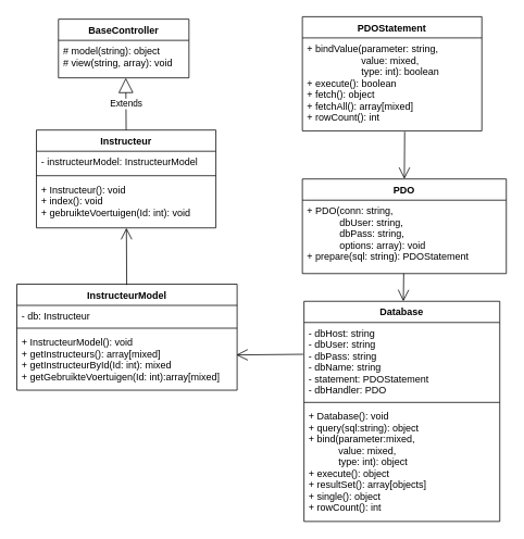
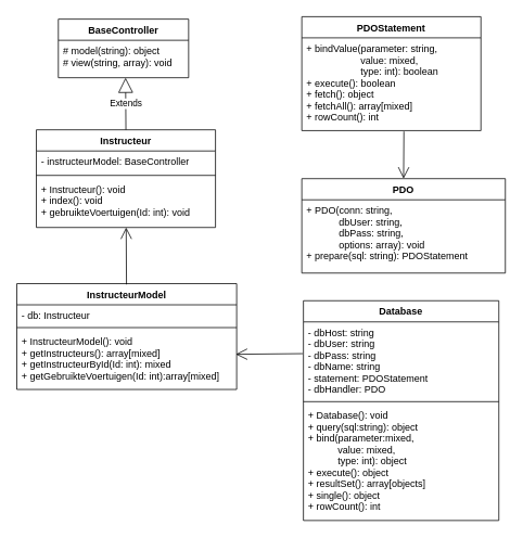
  <mxCell id="0" />
  <mxCell id="1" parent="0" />
  <mxCell id="2" value="Instructeur" style="swimlane;fontStyle=1;align=center;verticalAlign=top;childLayout=stackLayout;horizontal=1;startSize=26;horizontalStack=0;resizeParent=1;resizeParentMax=0;resizeLast=0;collapsible=1;marginBottom=0;" parent="1" vertex="1"><mxGeometry x="44" y="159" width="220" height="120" as="geometry" /></mxCell>
- <mxCell id="3" value="- instructeurModel: InstructeurModel" style="text;strokeColor=none;fillColor=none;align=left;verticalAlign=top;spacingLeft=4;spacingRight=4;overflow=hidden;rotatable=0;points=[[0,0.5],[1,0.5]];portConstraint=eastwest;" parent="2" vertex="1"><mxGeometry y="26" width="220" height="26" as="geometry" /></mxCell>
+ <mxCell id="3" value="- instructeurModel: BaseController" style="text;strokeColor=none;fillColor=none;align=left;verticalAlign=top;spacingLeft=4;spacingRight=4;overflow=hidden;rotatable=0;points=[[0,0.5],[1,0.5]];portConstraint=eastwest;" parent="2" vertex="1"><mxGeometry y="26" width="220" height="26" as="geometry" /></mxCell>
  <mxCell id="4" value="" style="line;strokeWidth=1;fillColor=none;align=left;verticalAlign=middle;spacingTop=-1;spacingLeft=3;spacingRight=3;rotatable=0;labelPosition=right;points=[];portConstraint=eastwest;strokeColor=inherit;" parent="2" vertex="1"><mxGeometry y="52" width="220" height="8" as="geometry" /></mxCell>
  <mxCell id="5" value="+ Instructeur(): void&#10;+ index(): void&#10;+ gebruikteVoertuigen(Id: int): void&#10;" style="text;strokeColor=none;fillColor=none;align=left;verticalAlign=top;spacingLeft=4;spacingRight=4;overflow=hidden;rotatable=0;points=[[0,0.5],[1,0.5]];portConstraint=eastwest;" parent="2" vertex="1"><mxGeometry y="60" width="220" height="60" as="geometry" /></mxCell>
  <mxCell id="6" value="BaseController" style="swimlane;fontStyle=1;align=center;verticalAlign=top;childLayout=stackLayout;horizontal=1;startSize=26;horizontalStack=0;resizeParent=1;resizeParentMax=0;resizeLast=0;collapsible=1;marginBottom=0;" parent="1" vertex="1"><mxGeometry x="71" y="23" width="160" height="72" as="geometry" /></mxCell>
  <mxCell id="7" value="# model(string): object&#10;# view(string, array): void" style="text;strokeColor=none;fillColor=none;align=left;verticalAlign=top;spacingLeft=4;spacingRight=4;overflow=hidden;rotatable=0;points=[[0,0.5],[1,0.5]];portConstraint=eastwest;" parent="6" vertex="1"><mxGeometry y="26" width="160" height="46" as="geometry" /></mxCell>
  <mxCell id="8" value="InstructeurModel" style="swimlane;fontStyle=1;align=center;verticalAlign=top;childLayout=stackLayout;horizontal=1;startSize=26;horizontalStack=0;resizeParent=1;resizeParentMax=0;resizeLast=0;collapsible=1;marginBottom=0;" parent="1" vertex="1"><mxGeometry x="20" y="348" width="270" height="130" as="geometry" /></mxCell>
  <mxCell id="9" value="- db: Instructeur" style="text;strokeColor=none;fillColor=none;align=left;verticalAlign=top;spacingLeft=4;spacingRight=4;overflow=hidden;rotatable=0;points=[[0,0.5],[1,0.5]];portConstraint=eastwest;" parent="8" vertex="1"><mxGeometry y="26" width="270" height="24" as="geometry" /></mxCell>
  <mxCell id="10" value="" style="line;strokeWidth=1;fillColor=none;align=left;verticalAlign=middle;spacingTop=-1;spacingLeft=3;spacingRight=3;rotatable=0;labelPosition=right;points=[];portConstraint=eastwest;strokeColor=inherit;" parent="8" vertex="1"><mxGeometry y="50" width="270" height="8" as="geometry" /></mxCell>
  <mxCell id="11" value="+ InstructeurModel(): void&#10;+ getInstructeurs(): array[mixed]&#10;+ getInstructeurById(Id: int): mixed&#10;+ getGebruikteVoertuigen(Id: int):array[mixed]&#10;" style="text;strokeColor=none;fillColor=none;align=left;verticalAlign=top;spacingLeft=4;spacingRight=4;overflow=hidden;rotatable=0;points=[[0,0.5],[1,0.5]];portConstraint=eastwest;" parent="8" vertex="1"><mxGeometry y="58" width="270" height="72" as="geometry" /></mxCell>
  <mxCell id="12" value="Database" style="swimlane;fontStyle=1;align=center;verticalAlign=top;childLayout=stackLayout;horizontal=1;startSize=26;horizontalStack=0;resizeParent=1;resizeParentMax=0;resizeLast=0;collapsible=1;marginBottom=0;" parent="1" vertex="1"><mxGeometry x="372" y="369" width="240" height="270" as="geometry" /></mxCell>
  <mxCell id="13" value="- dbHost: string&#10;- dbUser: string&#10;- dbPass: string&#10;- dbName: string&#10;- statement: PDOStatement&#10;- dbHandler: PDO" style="text;strokeColor=none;fillColor=none;align=left;verticalAlign=top;spacingLeft=4;spacingRight=4;overflow=hidden;rotatable=0;points=[[0,0.5],[1,0.5]];portConstraint=eastwest;" parent="12" vertex="1"><mxGeometry y="26" width="240" height="94" as="geometry" /></mxCell>
  <mxCell id="14" value="" style="line;strokeWidth=1;fillColor=none;align=left;verticalAlign=middle;spacingTop=-1;spacingLeft=3;spacingRight=3;rotatable=0;labelPosition=right;points=[];portConstraint=eastwest;strokeColor=inherit;" parent="12" vertex="1"><mxGeometry y="120" width="240" height="8" as="geometry" /></mxCell>
  <mxCell id="15" value="+ Database(): void&#10;+ query(sql:string): object&#10;+ bind(parameter:mixed,&#10;           value: mixed,&#10;           type: int): object&#10;+ execute(): object&#10;+ resultSet(): array[objects]&#10;+ single(): object&#10;+ rowCount(): int" style="text;strokeColor=none;fillColor=none;align=left;verticalAlign=top;spacingLeft=4;spacingRight=4;overflow=hidden;rotatable=0;points=[[0,0.5],[1,0.5]];portConstraint=eastwest;" parent="12" vertex="1"><mxGeometry y="128" width="240" height="142" as="geometry" /></mxCell>
  <mxCell id="16" value="PDO" style="swimlane;fontStyle=1;align=center;verticalAlign=top;childLayout=stackLayout;horizontal=1;startSize=26;horizontalStack=0;resizeParent=1;resizeParentMax=0;resizeLast=0;collapsible=1;marginBottom=0;" parent="1" vertex="1"><mxGeometry x="370" y="219" width="250" height="116" as="geometry" /></mxCell>
  <mxCell id="17" value="+ PDO(conn: string,&#10;            dbUser: string,&#10;            dbPass: string,&#10;            options: array): void&#10;+ prepare(sql: string): PDOStatement" style="text;strokeColor=none;fillColor=none;align=left;verticalAlign=top;spacingLeft=4;spacingRight=4;overflow=hidden;rotatable=0;points=[[0,0.5],[1,0.5]];portConstraint=eastwest;" parent="16" vertex="1"><mxGeometry y="26" width="250" height="90" as="geometry" /></mxCell>
  <mxCell id="18" value="PDOStatement" style="swimlane;fontStyle=1;align=center;verticalAlign=top;childLayout=stackLayout;horizontal=1;startSize=26;horizontalStack=0;resizeParent=1;resizeParentMax=0;resizeLast=0;collapsible=1;marginBottom=0;" parent="1" vertex="1"><mxGeometry x="370" y="20" width="220" height="140" as="geometry" /></mxCell>
  <mxCell id="19" value="+ bindValue(parameter: string,&#10;                    value: mixed,&#10;                    type: int): boolean&#10;+ execute(): boolean&#10;+ fetch(): object&#10;+ fetchAll(): array[mixed]&#10;+ rowCount(): int" style="text;strokeColor=none;fillColor=none;align=left;verticalAlign=top;spacingLeft=4;spacingRight=4;overflow=hidden;rotatable=0;points=[[0,0.5],[1,0.5]];portConstraint=eastwest;" parent="18" vertex="1"><mxGeometry y="26" width="220" height="114" as="geometry" /></mxCell>
  <mxCell id="20" value="Extends" style="endArrow=block;endSize=16;endFill=0;html=1;rounded=0;exitX=0.5;exitY=0;exitDx=0;exitDy=0;" parent="1" source="2" edge="1"><mxGeometry width="160" relative="1" as="geometry"><mxPoint x="156" y="159" as="sourcePoint" /><mxPoint x="153.549" y="95" as="targetPoint" /></mxGeometry></mxCell>
- <mxCell id="21" value="" style="endArrow=open;endFill=1;endSize=12;html=1;rounded=0;" parent="1" source="16" target="12" edge="1"><mxGeometry width="160" relative="1" as="geometry"><mxPoint x="500" y="339" as="sourcePoint" /><mxPoint x="500" y="369" as="targetPoint" /></mxGeometry></mxCell>
  <mxCell id="22" value="" style="endArrow=open;endFill=1;endSize=12;html=1;rounded=0;exitX=0.57;exitY=1.009;exitDx=0;exitDy=0;exitPerimeter=0;entryX=0.5;entryY=0;entryDx=0;entryDy=0;" parent="1" source="19" target="16" edge="1"><mxGeometry width="160" relative="1" as="geometry"><mxPoint x="110" y="299" as="sourcePoint" /><mxPoint x="270" y="299" as="targetPoint" /></mxGeometry></mxCell>
  <mxCell id="23" value="" style="endArrow=open;endFill=1;endSize=12;html=1;rounded=0;exitX=-0.004;exitY=0.415;exitDx=0;exitDy=0;exitPerimeter=0;entryX=0.996;entryY=0.386;entryDx=0;entryDy=0;entryPerimeter=0;" parent="1" source="13" edge="1"><mxGeometry width="160" relative="1" as="geometry"><mxPoint x="110" y="389" as="sourcePoint" /><mxPoint x="288.92" y="434.792" as="targetPoint" /></mxGeometry></mxCell>
  <mxCell id="24" value="" style="endArrow=open;endFill=1;endSize=12;html=1;rounded=0;" parent="1" target="2" edge="1"><mxGeometry width="160" relative="1" as="geometry"><mxPoint x="154.667" y="349" as="sourcePoint" /><mxPoint x="270" y="279" as="targetPoint" /></mxGeometry></mxCell>
